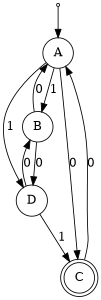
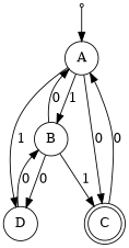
  digraph {
    rankdir=TB
    node [fillcolor=white shape=circle style=filled]
    n1 [label=A]
    n2 [label=B]
    n3 [label=C shape=doublecircle]
    n4 [label=D]
    apuntador [shape=point]
    n1 -> n2 [label=1]
    n1 -> n3 [label=0]
    n1 -> n4 [label=1]
    n2 -> n1 [label=0]
    n2 -> n4 [label=0]
    n3 -> n1 [label=0]
    n4 -> n2 [label=0]
-   n4 -> n3 [label=1]
+   n2 -> n3 [label=1]
    apuntador -> n1
  }
